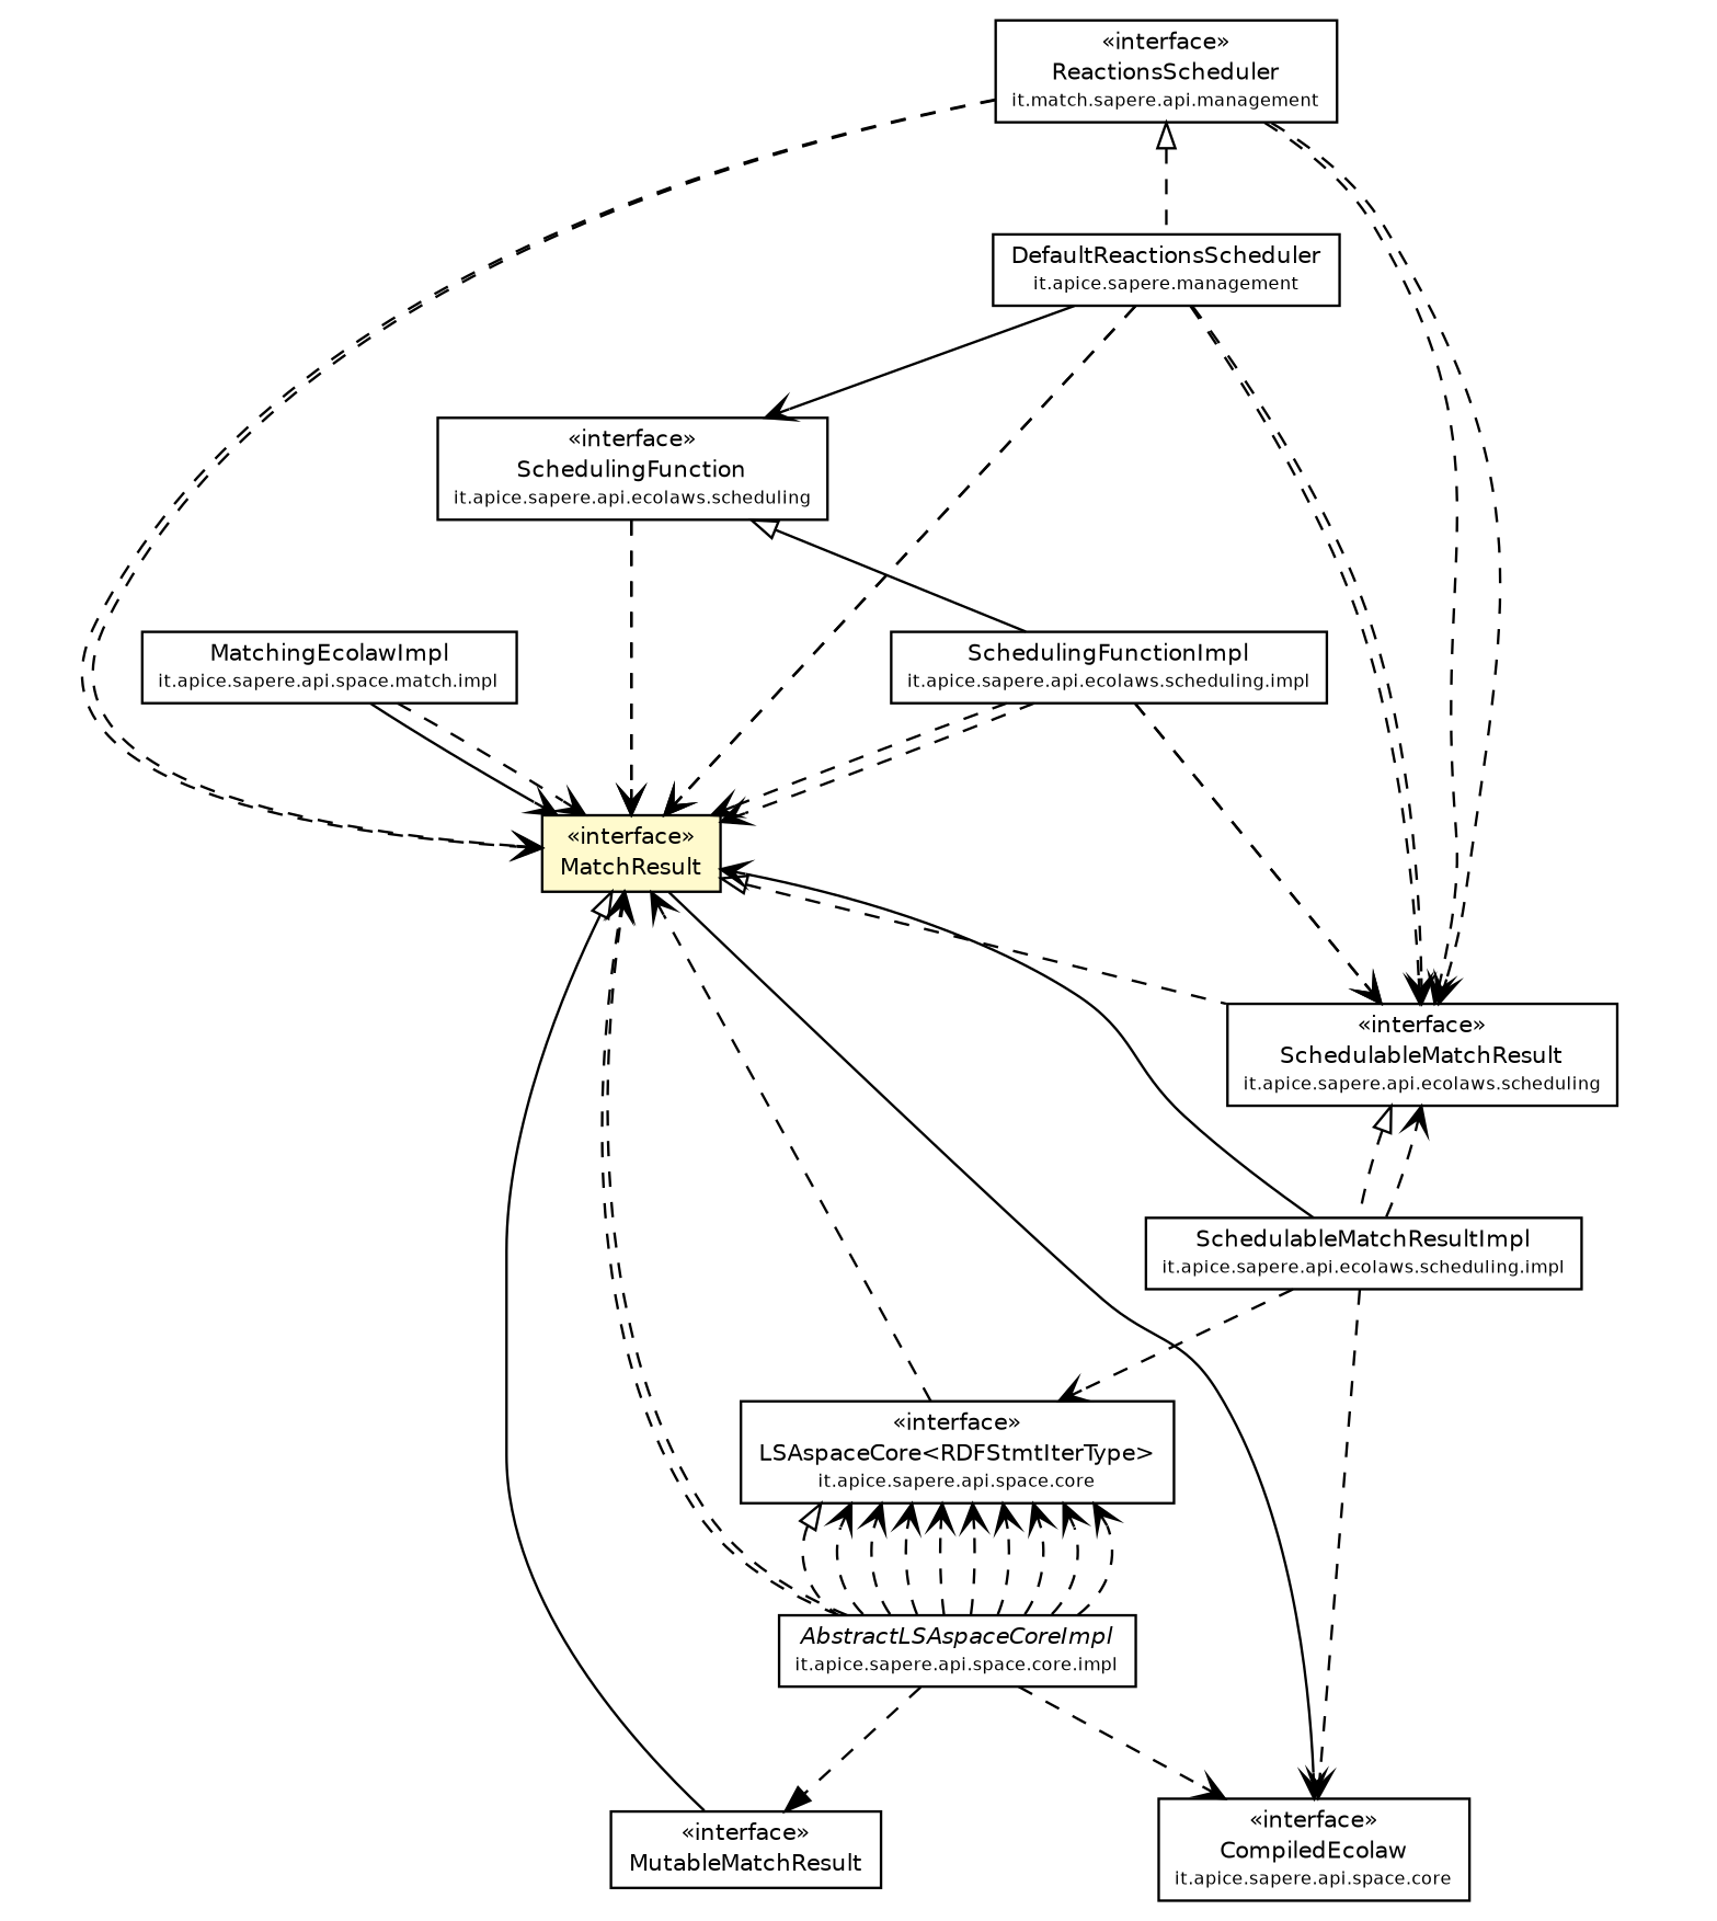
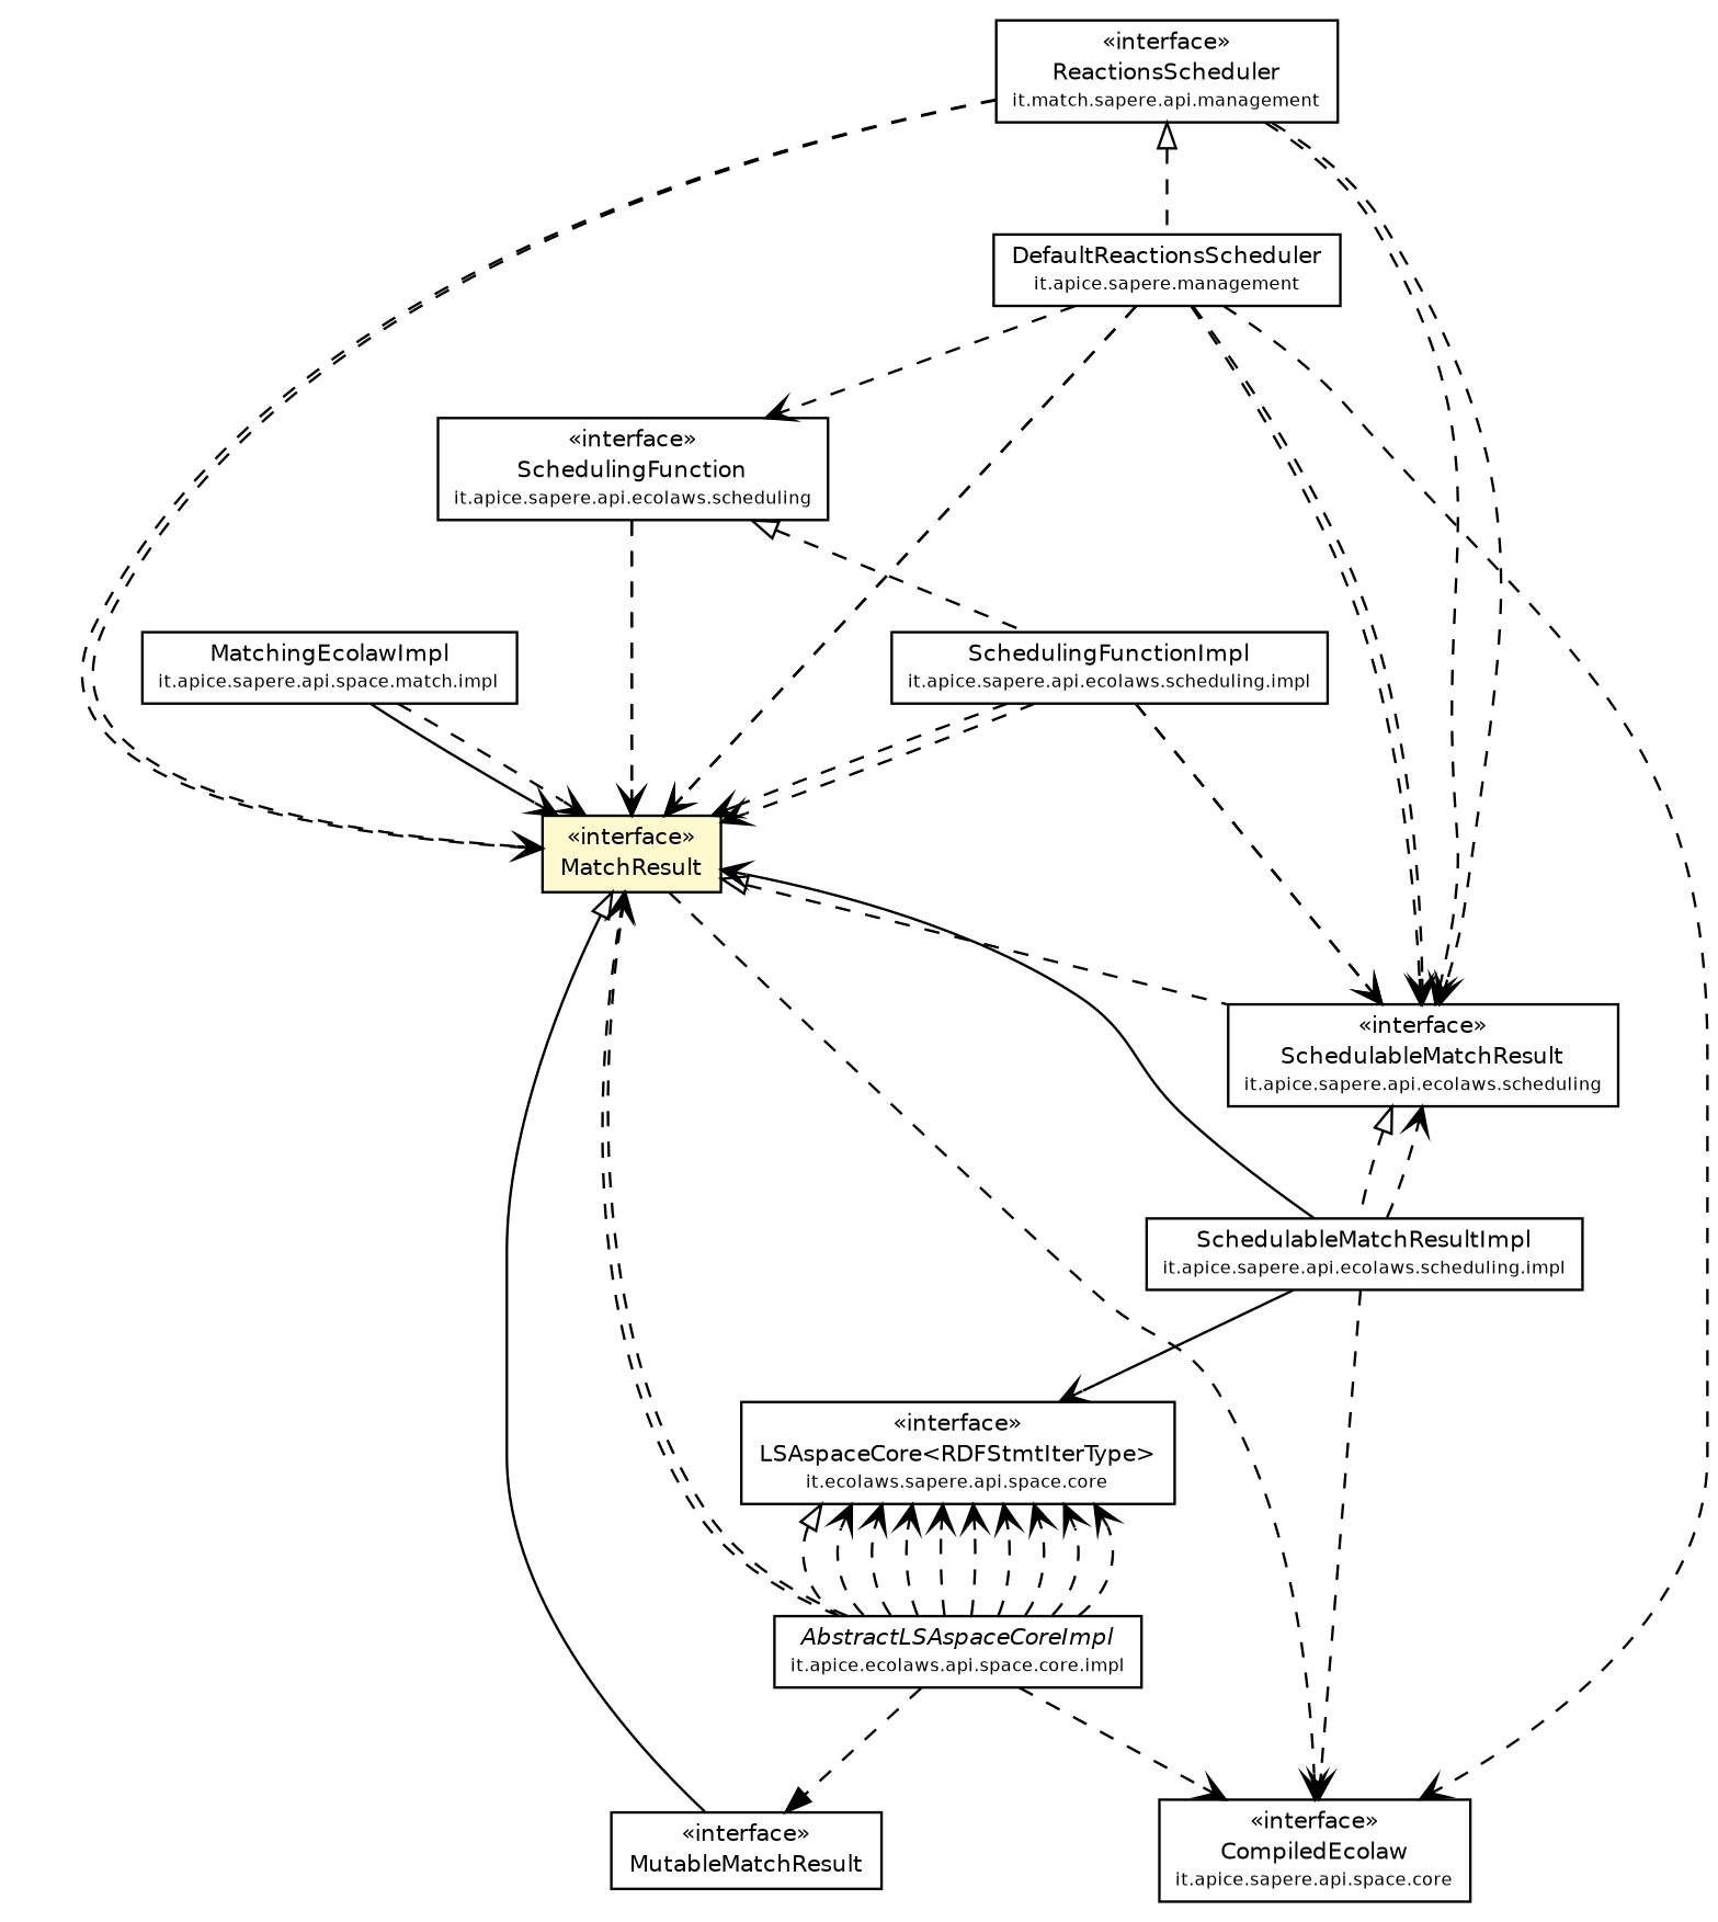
  digraph {
    node [fontcolor=black fontname=Helvetica fontsize=9.0 shape=plaintext]
    edge [arrowhead=open color=black fontcolor=black fontname=Helvetica fontsize=10.0 headport=p labelfontname=Helvetica labelfontsize=10 style=dashed tailport=p]
    n1 [label=<<table border="0" cellborder="1" cellspacing="0" cellpadding="2" port="p" href="../../ecolaws/scheduling/SchedulingFunction.html"> 		<tr><td><table border="0" cellspacing="0" cellpadding="1"> 			<tr><td> &laquo;interface&raquo; </td></tr> 			<tr><td> SchedulingFunction </td></tr> 			<tr><td><font point-size="7.0"> it.apice.sapere.api.ecolaws.scheduling </font></td></tr> 		</table></td></tr> 		</table>>]
    n2 [label=<<table border="0" cellborder="1" cellspacing="0" cellpadding="2" port="p" bgcolor="lemonChiffon" href="./MatchResult.html"> 		<tr><td><table border="0" cellspacing="0" cellpadding="1"> 			<tr><td> &laquo;interface&raquo; </td></tr> 			<tr><td> MatchResult </td></tr> 		</table></td></tr> 		</table>>]
    n3 [label=<<table border="0" cellborder="1" cellspacing="0" cellpadding="2" port="p" href="../../ecolaws/scheduling/impl/SchedulingFunctionImpl.html"> 		<tr><td><table border="0" cellspacing="0" cellpadding="1"> 			<tr><td> SchedulingFunctionImpl </td></tr> 			<tr><td><font point-size="7.0"> it.apice.sapere.api.ecolaws.scheduling.impl </font></td></tr> 		</table></td></tr> 		</table>>]
    n4 [label=<<table border="0" cellborder="1" cellspacing="0" cellpadding="2" port="p" href="../../ecolaws/scheduling/SchedulableMatchResult.html"> 		<tr><td><table border="0" cellspacing="0" cellpadding="1"> 			<tr><td> &laquo;interface&raquo; </td></tr> 			<tr><td> SchedulableMatchResult </td></tr> 			<tr><td><font point-size="7.0"> it.apice.sapere.api.ecolaws.scheduling </font></td></tr> 		</table></td></tr> 		</table>>]
    n5 [label=<<table border="0" cellborder="1" cellspacing="0" cellpadding="2" port="p" href="../core/CompiledEcolaw.html"> 		<tr><td><table border="0" cellspacing="0" cellpadding="1"> 			<tr><td> &laquo;interface&raquo; </td></tr> 			<tr><td> CompiledEcolaw </td></tr> 			<tr><td><font point-size="7.0"> it.apice.sapere.api.space.core </font></td></tr> 		</table></td></tr> 		</table>>]
    n6 [label=<<table border="0" cellborder="1" cellspacing="0" cellpadding="2" port="p" href="./MutableMatchResult.html"> 		<tr><td><table border="0" cellspacing="0" cellpadding="1"> 			<tr><td> &laquo;interface&raquo; </td></tr> 			<tr><td> MutableMatchResult </td></tr> 		</table></td></tr> 		</table>>]
    n7 [label=<<table border="0" cellborder="1" cellspacing="0" cellpadding="2" port="p" href="../../ecolaws/scheduling/impl/SchedulableMatchResultImpl.html"> 		<tr><td><table border="0" cellspacing="0" cellpadding="1"> 			<tr><td> SchedulableMatchResultImpl </td></tr> 			<tr><td><font point-size="7.0"> it.apice.sapere.api.ecolaws.scheduling.impl </font></td></tr> 		</table></td></tr> 		</table>>]
-   n8 [label=<<table border="0" cellborder="1" cellspacing="0" cellpadding="2" port="p" href="../core/LSAspaceCore.html"> 		<tr><td><table border="0" cellspacing="0" cellpadding="1"> 			<tr><td> &laquo;interface&raquo; </td></tr> 			<tr><td> LSAspaceCore&lt;RDFStmtIterType&gt; </td></tr> 			<tr><td><font point-size="7.0"> it.apice.sapere.api.space.core </font></td></tr> 		</table></td></tr> 		</table>>]
+   n8 [label=<<table border="0" cellborder="1" cellspacing="0" cellpadding="2" port="p" href="../core/LSAspaceCore.html"> 		<tr><td><table border="0" cellspacing="0" cellpadding="1"> 			<tr><td> &laquo;interface&raquo; </td></tr> 			<tr><td> LSAspaceCore&lt;RDFStmtIterType&gt; </td></tr> 			<tr><td><font point-size="7.0"> it.ecolaws.sapere.api.space.core </font></td></tr> 		</table></td></tr> 		</table>>]
    n9 [label=<<table border="0" cellborder="1" cellspacing="0" cellpadding="2" port="p" href="../../management/ReactionsScheduler.html"> 		<tr><td><table border="0" cellspacing="0" cellpadding="1"> 			<tr><td> &laquo;interface&raquo; </td></tr> 			<tr><td> ReactionsScheduler </td></tr> 			<tr><td><font point-size="7.0"> it.match.sapere.api.management </font></td></tr> 		</table></td></tr> 		</table>>]
    n10 [label=<<table border="0" cellborder="1" cellspacing="0" cellpadding="2" port="p" href="../../../management/DefaultReactionsScheduler.html"> 		<tr><td><table border="0" cellspacing="0" cellpadding="1"> 			<tr><td> DefaultReactionsScheduler </td></tr> 			<tr><td><font point-size="7.0"> it.apice.sapere.management </font></td></tr> 		</table></td></tr> 		</table>>]
-   n11 [label=<<table border="0" cellborder="1" cellspacing="0" cellpadding="2" port="p" href="../core/impl/AbstractLSAspaceCoreImpl.html"> 		<tr><td><table border="0" cellspacing="0" cellpadding="1"> 			<tr><td><font face="Helvetica-Oblique"> AbstractLSAspaceCoreImpl </font></td></tr> 			<tr><td><font point-size="7.0"> it.apice.sapere.api.space.core.impl </font></td></tr> 		</table></td></tr> 		</table>>]
+   n11 [label=<<table border="0" cellborder="1" cellspacing="0" cellpadding="2" port="p" href="../core/impl/AbstractLSAspaceCoreImpl.html"> 		<tr><td><table border="0" cellspacing="0" cellpadding="1"> 			<tr><td><font face="Helvetica-Oblique"> AbstractLSAspaceCoreImpl </font></td></tr> 			<tr><td><font point-size="7.0"> it.apice.ecolaws.api.space.core.impl </font></td></tr> 		</table></td></tr> 		</table>>]
    n12 [label=<<table border="0" cellborder="1" cellspacing="0" cellpadding="2" port="p" href="./impl/MatchingEcolawImpl.html"> 		<tr><td><table border="0" cellspacing="0" cellpadding="1"> 			<tr><td> MatchingEcolawImpl </td></tr> 			<tr><td><font point-size="7.0"> it.apice.sapere.api.space.match.impl </font></td></tr> 		</table></td></tr> 		</table>>]
    n1 -> n2
    n1 -> n2
-   n1 -> n3 [arrowtail=empty dir=back fontsize=10 style=solid arrowhead="" color="" fontcolor=""]
+   n1 -> n3 [arrowtail=empty dir=back fontsize=10 arrowhead="" color="" fontcolor=""]
    n2 -> n4 [arrowtail=empty dir=back fontsize=10 arrowhead="" color="" fontcolor=""]
-   n2 -> n5 [style=solid]
+   n2 -> n5
    n2 -> n6 [arrowtail=empty dir=back fontsize=10 style=solid arrowhead="" color="" fontcolor=""]
    n3 -> n2
    n3 -> n2
    n3 -> n4
    n3 -> n4
    n4 -> n7 [arrowtail=empty dir=back fontsize=10 arrowhead="" color="" fontcolor=""]
    n7 -> n2 [style=""]
    n7 -> n4
    n7 -> n5
-   n7 -> n8
-   n8 -> n2
+   n7 -> n8 [style=solid]
    n8 -> n11 [arrowtail=empty dir=back fontsize=10 arrowhead="" color="" fontcolor=""]
    n9 -> n2
    n9 -> n2
    n9 -> n4
    n9 -> n4
    n9 -> n10 [arrowtail=empty dir=back fontsize=10 arrowhead="" color="" fontcolor=""]
-   n10 -> n1 [style=""]
+   n10 -> n1
    n10 -> n2
    n10 -> n2
    n10 -> n4
    n10 -> n4
+   n10 -> n5
    n11 -> n2
    n11 -> n2
    n11 -> n5
    n11 -> n6 [arrowhead=normal]
    n11 -> n8
    n11 -> n8
    n11 -> n8
    n11 -> n8
    n11 -> n8
    n11 -> n8
    n11 -> n8
    n11 -> n8
    n11 -> n8
    n12 -> n2 [style=""]
    n12 -> n2
  }
